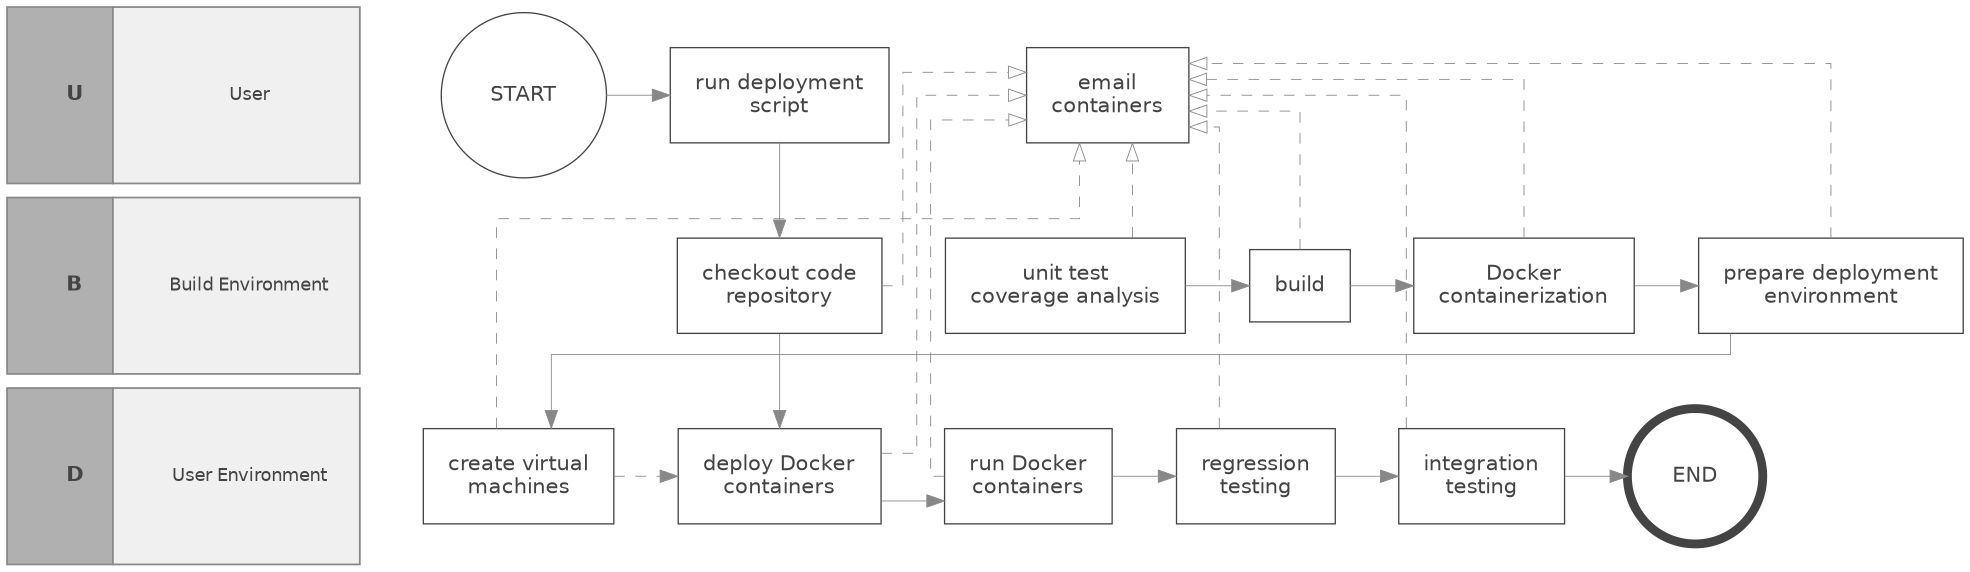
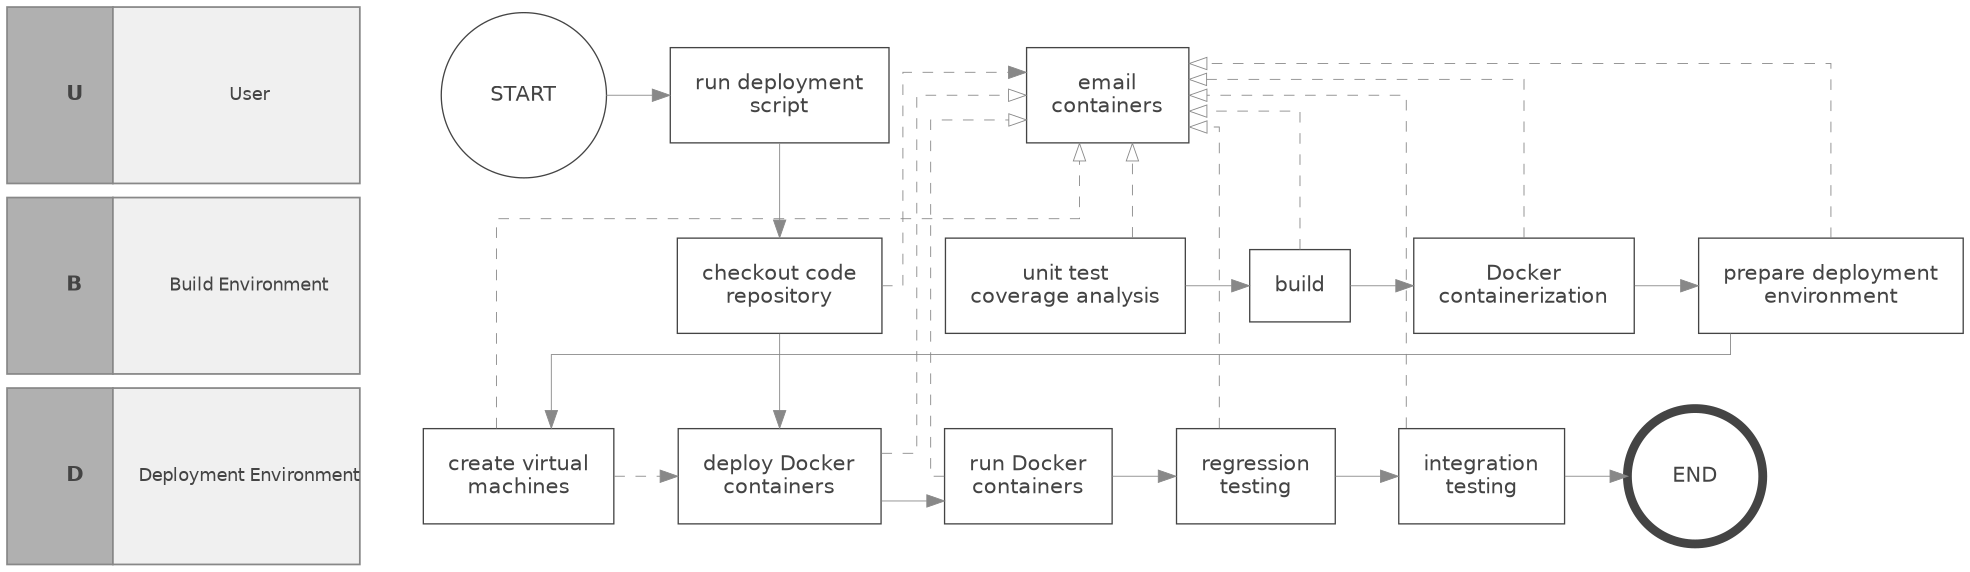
  digraph {
    concentrate=true
    fontsize=10
    nodesep=0.5
    ranksep=0.1
    splines=ortho
    node [color="#444444" margin=0.2 shape=box fixedsize=false fontcolor="#444444" fontname=Helvetica fontsize=12 penwidth=0.75]
    edge [color="#888888" constraint=false penwidth=0.5]
    n1 [color="#888888" label=<<TABLE BORDER="0" CELLBORDER="0" CELLSPACING="0" CELLPADDING="0" FIXEDSIZE="TRUE" HEIGHT="100" WIDTH="200">     <TR>       <TD BGCOLOR="#B0B0B0" ALIGN="CENTER" VALIGN="MIDDLE" BALIGN="CENTER" CELLSPACING="0" CELLPADDING="1" BORDER="1" FIXEDSIZE="TRUE" HEIGHT="100" WIDTH="60">         <FONT COLOR="#444444" FACE="Helvetica" POINT-SIZE="12">           <B>U</B>         </FONT>       </TD>       <TD BGCOLOR="#F0F0F0" ALIGN="CENTER" VALIGN="MIDDLE" BALIGN="CENTER" CELLSPACING="0" CELLPADDING="1" BORDER="1" FIXEDSIZE="TRUE" HEIGHT="100" WIDTH="140">         <FONT COLOR="#444444" FACE="Helvetica" POINT-SIZE="10">           User         </FONT>       </TD>     </TR> </TABLE>> margin=0 shape=none fixedsize="" fontcolor="" fontname="" fontsize="" penwidth=""]
    START [shape=circle]
    n3 [label="run deployment\nscript"]
    n4 [label="email\ncontainers"]
    n5 [color="#888888" label=<<TABLE BORDER="0" CELLBORDER="0" CELLSPACING="0" CELLPADDING="0" FIXEDSIZE="TRUE" HEIGHT="100" WIDTH="200">     <TR>       <TD BGCOLOR="#B0B0B0" ALIGN="CENTER" VALIGN="MIDDLE" BALIGN="CENTER" CELLSPACING="0" CELLPADDING="1" BORDER="1" FIXEDSIZE="TRUE" HEIGHT="100" WIDTH="60">         <FONT COLOR="#444444" FACE="Helvetica" POINT-SIZE="12">           <B>B</B>         </FONT>       </TD>       <TD BGCOLOR="#F0F0F0" ALIGN="CENTER" VALIGN="MIDDLE" BALIGN="CENTER" CELLSPACING="0" CELLPADDING="1" BORDER="1" FIXEDSIZE="TRUE" HEIGHT="100" WIDTH="140">         <FONT COLOR="#444444" FACE="Helvetica" POINT-SIZE="10">           Build Environment         </FONT>       </TD>     </TR> </TABLE>> margin=0 shape=none fixedsize="" fontcolor="" fontname="" fontsize="" penwidth=""]
    n6 [label="checkout code\nrepository"]
    n7 [label="unit test\ncoverage analysis"]
    n8 [label=build]
    n9 [label="Docker\ncontainerization"]
    n10 [label="prepare deployment\nenvironment"]
-   n11 [color="#888888" label=<<TABLE BORDER="0" CELLBORDER="0" CELLSPACING="0" CELLPADDING="0" FIXEDSIZE="TRUE" HEIGHT="100" WIDTH="200">     <TR>       <TD BGCOLOR="#B0B0B0" ALIGN="CENTER" VALIGN="MIDDLE" BALIGN="CENTER" CELLSPACING="0" CELLPADDING="1" BORDER="1" FIXEDSIZE="TRUE" HEIGHT="100" WIDTH="60">         <FONT COLOR="#444444" FACE="Helvetica" POINT-SIZE="12">           <B>D</B>         </FONT>       </TD>       <TD BGCOLOR="#F0F0F0" ALIGN="CENTER" VALIGN="MIDDLE" BALIGN="CENTER" CELLSPACING="0" CELLPADDING="1" BORDER="1" FIXEDSIZE="TRUE" HEIGHT="100" WIDTH="140">         <FONT COLOR="#444444" FACE="Helvetica" POINT-SIZE="10">           User Environment         </FONT>       </TD>     </TR> </TABLE>> margin=0 shape=none fixedsize="" fontcolor="" fontname="" fontsize="" penwidth=""]
+   n11 [color="#888888" label=<<TABLE BORDER="0" CELLBORDER="0" CELLSPACING="0" CELLPADDING="0" FIXEDSIZE="TRUE" HEIGHT="100" WIDTH="200">     <TR>       <TD BGCOLOR="#B0B0B0" ALIGN="CENTER" VALIGN="MIDDLE" BALIGN="CENTER" CELLSPACING="0" CELLPADDING="1" BORDER="1" FIXEDSIZE="TRUE" HEIGHT="100" WIDTH="60">         <FONT COLOR="#444444" FACE="Helvetica" POINT-SIZE="12">           <B>D</B>         </FONT>       </TD>       <TD BGCOLOR="#F0F0F0" ALIGN="CENTER" VALIGN="MIDDLE" BALIGN="CENTER" CELLSPACING="0" CELLPADDING="1" BORDER="1" FIXEDSIZE="TRUE" HEIGHT="100" WIDTH="140">         <FONT COLOR="#444444" FACE="Helvetica" POINT-SIZE="10">           Deployment Environment         </FONT>       </TD>     </TR> </TABLE>> margin=0 shape=none fixedsize="" fontcolor="" fontname="" fontsize="" penwidth=""]
    n12 [label="create virtual\nmachines"]
    n13 [label="deploy Docker\ncontainers"]
    n14 [label="run Docker\ncontainers"]
    n15 [label="regression\ntesting"]
    n16 [label="integration\ntesting"]
    END [penwidth=5.0 shape=circle]
    subgraph sub_1 {
      newrank=true
      rank=same
      n1
      START
      n3
      n4
    }
    subgraph sub_2 {
      newrank=true
      rank=same
      n5
      n6
      n7
      n8
      n9
      n10
    }
    subgraph sub_3 {
      newrank=true
      rank=same
      n11
      n12
      n13
      n14
      n15
      n16
      END
    }
    n1 -> n5 [color=invis constraint=true penwidth=""]
    START -> n3 [constraint=""]
    n3 -> n6 [constraint=true]
    n5 -> n11 [color=invis constraint=true penwidth=""]
-   n6 -> n4 [arrowhead=empty style=dashed]
+   n6 -> n4 [arrowhead=normal style=dashed]
    n6 -> n13 [constraint=""]
    n7 -> n4 [arrowhead=empty style=dashed]
    n7 -> n8 [constraint=""]
    n8 -> n4 [arrowhead=empty style=dashed]
    n8 -> n9 [constraint=""]
    n9 -> n4 [arrowhead=empty style=dashed]
    n9 -> n10 [constraint=""]
    n10 -> n4 [arrowhead=empty style=dashed]
    n10 -> n12
    n12 -> n4 [arrowhead=empty style=dashed]
    n12 -> n13 [style=dashed constraint=""]
    n13 -> n4 [arrowhead=empty style=dashed]
    n13 -> n14 [constraint=""]
    n14 -> n4 [arrowhead=empty style=dashed]
    n14 -> n15 [constraint=""]
    n15 -> n4 [arrowhead=empty style=dashed]
    n15 -> n16 [constraint=""]
    n16 -> n4 [arrowhead=empty style=dashed]
    n16 -> END [constraint=""]
  }
